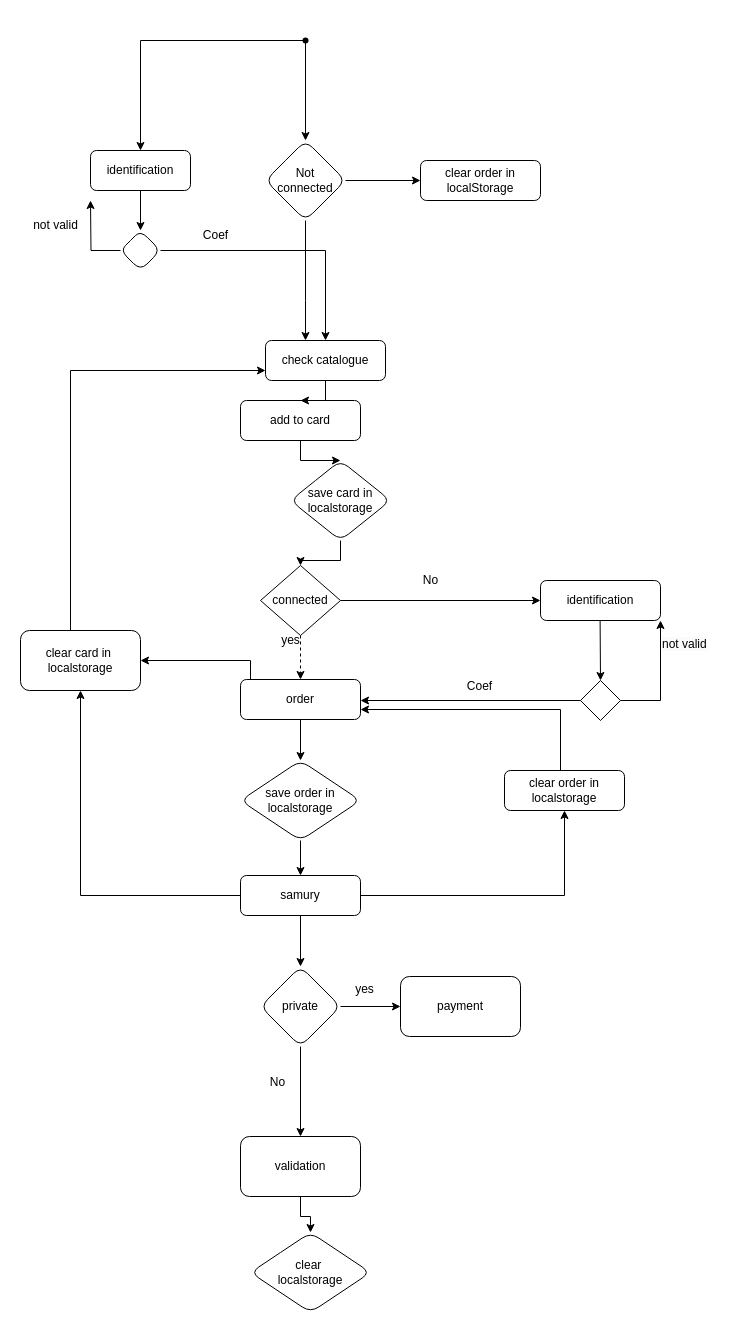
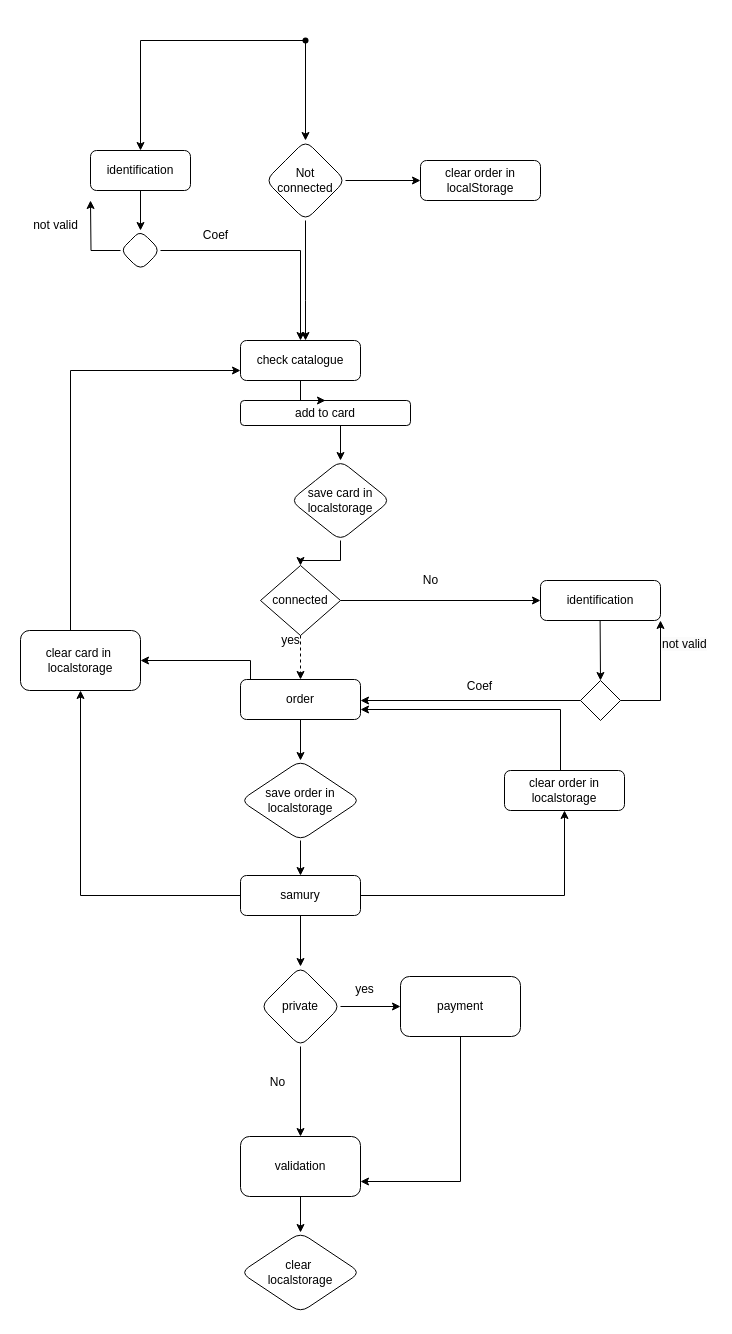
  <mxCell id="0" />
  <mxCell id="1" parent="0" />
  <mxCell id="2" value="clear order in localStorage" style="rounded=1;whiteSpace=wrap;html=1;fontSize=12;glass=0;strokeWidth=1;shadow=0;" parent="1" vertex="1"><mxGeometry x="420" y="160" width="120" height="40" as="geometry" /></mxCell>
  <mxCell id="3" style="edgeStyle=orthogonalEdgeStyle;rounded=0;orthogonalLoop=1;jettySize=auto;html=1;exitX=0.5;exitY=1;exitDx=0;exitDy=0;entryX=0.5;entryY=0;entryDx=0;entryDy=0;" edge="1" parent="1" source="4" target="53"><mxGeometry relative="1" as="geometry" /></mxCell>
- <mxCell id="4" value="add to card" style="rounded=1;whiteSpace=wrap;html=1;fontSize=12;glass=0;strokeWidth=1;shadow=0;" parent="1" vertex="1"><mxGeometry x="240" y="400" width="120" height="40" as="geometry" /></mxCell>
+ <mxCell id="4" value="add to card" style="rounded=1;whiteSpace=wrap;html=1;fontSize=12;glass=0;strokeWidth=1;shadow=0;" parent="1" vertex="1"><mxGeometry x="240" y="400" width="170" height="25" as="geometry" /></mxCell>
  <mxCell id="5" style="edgeStyle=orthogonalEdgeStyle;rounded=0;orthogonalLoop=1;jettySize=auto;html=1;entryX=0.5;entryY=0;entryDx=0;entryDy=0;" edge="1" parent="1" source="7" target="47"><mxGeometry relative="1" as="geometry" /></mxCell>
  <mxCell id="6" style="edgeStyle=orthogonalEdgeStyle;rounded=0;orthogonalLoop=1;jettySize=auto;html=1;" edge="1" parent="1" source="7" target="15"><mxGeometry relative="1" as="geometry" /></mxCell>
  <mxCell id="7" value="" style="shape=waypoint;sketch=0;size=6;pointerEvents=1;points=[];fillColor=default;resizable=0;rotatable=0;perimeter=centerPerimeter;snapToPoint=1;rounded=1;glass=0;strokeWidth=1;shadow=0;" vertex="1" parent="1"><mxGeometry x="285" y="20" width="40" height="40" as="geometry" /></mxCell>
  <mxCell id="8" value="" style="edgeStyle=orthogonalEdgeStyle;rounded=0;orthogonalLoop=1;jettySize=auto;html=1;" edge="1" parent="1" source="10" target="49"><mxGeometry x="-0.856" y="-39" relative="1" as="geometry"><Array as="points"><mxPoint x="250" y="660" /></Array><mxPoint as="offset" /></mxGeometry></mxCell>
  <mxCell id="9" style="edgeStyle=orthogonalEdgeStyle;rounded=0;orthogonalLoop=1;jettySize=auto;html=1;entryX=0.5;entryY=0;entryDx=0;entryDy=0;" edge="1" parent="1" source="10" target="55"><mxGeometry relative="1" as="geometry" /></mxCell>
  <mxCell id="10" value="order" style="rounded=1;whiteSpace=wrap;html=1;fontSize=12;glass=0;strokeWidth=1;shadow=0;" vertex="1" parent="1"><mxGeometry x="240" y="679" width="120" height="40" as="geometry" /></mxCell>
  <mxCell id="11" style="edgeStyle=orthogonalEdgeStyle;rounded=0;orthogonalLoop=1;jettySize=auto;html=1;entryX=0;entryY=0.5;entryDx=0;entryDy=0;" edge="1" parent="1" source="13" target="22"><mxGeometry relative="1" as="geometry"><mxPoint x="460" y="585" as="targetPoint" /></mxGeometry></mxCell>
  <mxCell id="12" style="edgeStyle=orthogonalEdgeStyle;rounded=0;orthogonalLoop=1;jettySize=auto;html=1;entryX=0.5;entryY=0;entryDx=0;entryDy=0;dashed=1;" edge="1" parent="1" source="13" target="10"><mxGeometry relative="1" as="geometry" /></mxCell>
  <mxCell id="13" value="connected" style="rhombus;whiteSpace=wrap;html=1;" vertex="1" parent="1"><mxGeometry x="260" y="565" width="80" height="70" as="geometry" /></mxCell>
  <mxCell id="14" style="edgeStyle=orthogonalEdgeStyle;rounded=0;orthogonalLoop=1;jettySize=auto;html=1;" edge="1" parent="1" source="15" target="18"><mxGeometry relative="1" as="geometry"><mxPoint x="140" y="250" as="targetPoint" /></mxGeometry></mxCell>
  <mxCell id="15" value="identification" style="whiteSpace=wrap;html=1;sketch=0;rounded=1;glass=0;strokeWidth=1;shadow=0;" vertex="1" parent="1"><mxGeometry x="90" y="150" width="100" height="40" as="geometry" /></mxCell>
  <mxCell id="16" style="edgeStyle=orthogonalEdgeStyle;rounded=0;orthogonalLoop=1;jettySize=auto;html=1;" edge="1" parent="1" source="18"><mxGeometry relative="1" as="geometry"><mxPoint x="90" y="200" as="targetPoint" /></mxGeometry></mxCell>
  <mxCell id="17" style="edgeStyle=orthogonalEdgeStyle;rounded=0;orthogonalLoop=1;jettySize=auto;html=1;entryX=0.5;entryY=0;entryDx=0;entryDy=0;" edge="1" parent="1" source="18" target="43"><mxGeometry relative="1" as="geometry" /></mxCell>
  <mxCell id="18" value="" style="rhombus;whiteSpace=wrap;html=1;sketch=0;rounded=1;glass=0;strokeWidth=1;shadow=0;" vertex="1" parent="1"><mxGeometry x="120" y="230" width="40" height="40" as="geometry" /></mxCell>
  <mxCell id="19" value="not valid" style="text;html=1;align=center;verticalAlign=middle;resizable=0;points=[];autosize=1;strokeColor=none;fillColor=none;" vertex="1" parent="1"><mxGeometry x="20" y="210" width="70" height="30" as="geometry" /></mxCell>
  <mxCell id="20" value="Coef" style="text;html=1;align=center;verticalAlign=middle;resizable=0;points=[];autosize=1;strokeColor=none;fillColor=none;" vertex="1" parent="1"><mxGeometry x="190" y="220" width="50" height="30" as="geometry" /></mxCell>
  <mxCell id="21" style="edgeStyle=orthogonalEdgeStyle;rounded=0;orthogonalLoop=1;jettySize=auto;html=1;entryX=0.5;entryY=0;entryDx=0;entryDy=0;" edge="1" parent="1" target="26"><mxGeometry relative="1" as="geometry"><mxPoint x="599.5" y="605" as="sourcePoint" /><mxPoint x="599.5" y="650" as="targetPoint" /></mxGeometry></mxCell>
  <mxCell id="22" value="identification" style="rounded=1;whiteSpace=wrap;html=1;fontSize=12;glass=0;strokeWidth=1;shadow=0;" vertex="1" parent="1"><mxGeometry x="540" y="580" width="120" height="40" as="geometry" /></mxCell>
  <mxCell id="23" value="No" style="text;html=1;align=center;verticalAlign=middle;resizable=0;points=[];autosize=1;strokeColor=none;fillColor=none;" vertex="1" parent="1"><mxGeometry x="410" y="565" width="40" height="30" as="geometry" /></mxCell>
  <mxCell id="24" style="edgeStyle=orthogonalEdgeStyle;rounded=0;orthogonalLoop=1;jettySize=auto;html=1;entryX=1;entryY=1;entryDx=0;entryDy=0;" edge="1" parent="1" source="26" target="22"><mxGeometry x="1" y="20" relative="1" as="geometry"><mxPoint x="660" y="640" as="targetPoint" /><Array as="points"><mxPoint x="660" y="700" /></Array><mxPoint x="20" y="-20" as="offset" /></mxGeometry></mxCell>
  <mxCell id="25" style="edgeStyle=orthogonalEdgeStyle;rounded=0;orthogonalLoop=1;jettySize=auto;html=1;" edge="1" parent="1" source="26"><mxGeometry relative="1" as="geometry"><mxPoint x="360" y="700" as="targetPoint" /><Array as="points"><mxPoint x="360" y="700" /><mxPoint x="360" y="700" /></Array></mxGeometry></mxCell>
  <mxCell id="26" value="" style="rhombus;whiteSpace=wrap;html=1;" vertex="1" parent="1"><mxGeometry x="580" y="680" width="40" height="40" as="geometry" /></mxCell>
  <mxCell id="27" value="&lt;span style=&quot;color: rgb(0, 0, 0); font-family: Helvetica; font-size: 12px; font-style: normal; font-variant-ligatures: normal; font-variant-caps: normal; font-weight: 400; letter-spacing: normal; orphans: 2; text-align: center; text-indent: 0px; text-transform: none; widows: 2; word-spacing: 0px; -webkit-text-stroke-width: 0px; background-color: rgb(251, 251, 251); text-decoration-thickness: initial; text-decoration-style: initial; text-decoration-color: initial; float: none; display: inline !important;&quot;&gt;not valid&lt;/span&gt;" style="text;whiteSpace=wrap;html=1;" vertex="1" parent="1"><mxGeometry x="660" y="630" width="50" height="30" as="geometry" /></mxCell>
  <mxCell id="28" value="Coef" style="text;html=1;align=center;verticalAlign=middle;resizable=0;points=[];autosize=1;strokeColor=none;fillColor=none;" vertex="1" parent="1"><mxGeometry x="454" y="671" width="50" height="30" as="geometry" /></mxCell>
  <mxCell id="29" style="edgeStyle=orthogonalEdgeStyle;rounded=0;orthogonalLoop=1;jettySize=auto;html=1;entryX=0.5;entryY=0;entryDx=0;entryDy=0;" edge="1" parent="1" source="32" target="35"><mxGeometry relative="1" as="geometry" /></mxCell>
  <mxCell id="30" style="edgeStyle=orthogonalEdgeStyle;rounded=0;orthogonalLoop=1;jettySize=auto;html=1;entryX=0.5;entryY=1;entryDx=0;entryDy=0;" edge="1" parent="1" source="32" target="49"><mxGeometry x="0.013" y="70" relative="1" as="geometry"><mxPoint as="offset" /></mxGeometry></mxCell>
  <mxCell id="31" style="edgeStyle=orthogonalEdgeStyle;rounded=0;orthogonalLoop=1;jettySize=auto;html=1;" edge="1" parent="1" source="32" target="51"><mxGeometry relative="1" as="geometry" /></mxCell>
  <mxCell id="32" value="samury" style="rounded=1;whiteSpace=wrap;html=1;fontSize=12;glass=0;strokeWidth=1;shadow=0;" vertex="1" parent="1"><mxGeometry x="240" y="875" width="120" height="40" as="geometry" /></mxCell>
  <mxCell id="33" value="" style="edgeStyle=orthogonalEdgeStyle;rounded=0;orthogonalLoop=1;jettySize=auto;html=1;" edge="1" parent="1" source="35" target="37"><mxGeometry relative="1" as="geometry" /></mxCell>
  <mxCell id="34" value="" style="edgeStyle=orthogonalEdgeStyle;rounded=0;orthogonalLoop=1;jettySize=auto;html=1;" edge="1" parent="1" source="35" target="39"><mxGeometry relative="1" as="geometry" /></mxCell>
  <mxCell id="35" value="private" style="rhombus;whiteSpace=wrap;html=1;rounded=1;glass=0;strokeWidth=1;shadow=0;" vertex="1" parent="1"><mxGeometry x="260" y="966" width="80" height="80" as="geometry" /></mxCell>
+ <mxCell id="36" style="edgeStyle=orthogonalEdgeStyle;rounded=0;orthogonalLoop=1;jettySize=auto;html=1;entryX=1;entryY=0.75;entryDx=0;entryDy=0;" edge="1" parent="1" source="37" target="39"><mxGeometry relative="1" as="geometry"><Array as="points"><mxPoint x="460" y="1181" /></Array></mxGeometry></mxCell>
  <mxCell id="37" value="payment" style="whiteSpace=wrap;html=1;rounded=1;glass=0;strokeWidth=1;shadow=0;" vertex="1" parent="1"><mxGeometry x="400" y="976" width="120" height="60" as="geometry" /></mxCell>
  <mxCell id="38" value="" style="edgeStyle=orthogonalEdgeStyle;rounded=0;orthogonalLoop=1;jettySize=auto;html=1;" edge="1" parent="1" source="39" target="56"><mxGeometry relative="1" as="geometry" /></mxCell>
  <mxCell id="39" value="validation" style="whiteSpace=wrap;html=1;rounded=1;glass=0;strokeWidth=1;shadow=0;" vertex="1" parent="1"><mxGeometry x="240" y="1136" width="120" height="60" as="geometry" /></mxCell>
  <mxCell id="40" value="yes" style="text;html=1;align=center;verticalAlign=middle;resizable=0;points=[];autosize=1;strokeColor=none;fillColor=none;" vertex="1" parent="1"><mxGeometry x="344" y="974" width="40" height="30" as="geometry" /></mxCell>
  <mxCell id="41" value="No" style="text;html=1;align=center;verticalAlign=middle;resizable=0;points=[];autosize=1;strokeColor=none;fillColor=none;" vertex="1" parent="1"><mxGeometry x="257" y="1067" width="40" height="30" as="geometry" /></mxCell>
  <mxCell id="42" style="edgeStyle=orthogonalEdgeStyle;rounded=0;orthogonalLoop=1;jettySize=auto;html=1;entryX=0.5;entryY=0;entryDx=0;entryDy=0;" edge="1" parent="1" source="43" target="4"><mxGeometry relative="1" as="geometry" /></mxCell>
- <mxCell id="43" value="check catalogue" style="rounded=1;whiteSpace=wrap;html=1;fontSize=12;glass=0;strokeWidth=1;shadow=0;" parent="1" vertex="1"><mxGeometry x="265" y="340" width="120" height="40" as="geometry" /></mxCell>
+ <mxCell id="43" value="check catalogue" style="rounded=1;whiteSpace=wrap;html=1;fontSize=12;glass=0;strokeWidth=1;shadow=0;" parent="1" vertex="1"><mxGeometry x="240" y="340" width="120" height="40" as="geometry" /></mxCell>
  <mxCell id="44" value="yes" style="text;html=1;align=center;verticalAlign=middle;resizable=0;points=[];autosize=1;strokeColor=none;fillColor=none;" vertex="1" parent="1"><mxGeometry x="270" y="625" width="40" height="30" as="geometry" /></mxCell>
  <mxCell id="45" style="edgeStyle=orthogonalEdgeStyle;rounded=0;orthogonalLoop=1;jettySize=auto;html=1;" edge="1" parent="1" source="47" target="43"><mxGeometry relative="1" as="geometry"><Array as="points"><mxPoint x="305" y="300" /><mxPoint x="305" y="300" /></Array></mxGeometry></mxCell>
  <mxCell id="46" style="edgeStyle=orthogonalEdgeStyle;rounded=0;orthogonalLoop=1;jettySize=auto;html=1;" edge="1" parent="1" source="47" target="2"><mxGeometry relative="1" as="geometry" /></mxCell>
  <mxCell id="47" value="Not&lt;br&gt;connected" style="rhombus;whiteSpace=wrap;html=1;sketch=0;rounded=1;glass=0;strokeWidth=1;shadow=0;" vertex="1" parent="1"><mxGeometry x="265" y="140" width="80" height="80" as="geometry" /></mxCell>
  <mxCell id="48" style="edgeStyle=orthogonalEdgeStyle;rounded=0;orthogonalLoop=1;jettySize=auto;html=1;entryX=0;entryY=0.75;entryDx=0;entryDy=0;" edge="1" parent="1" source="49" target="43"><mxGeometry relative="1" as="geometry"><Array as="points"><mxPoint x="70" y="370" /></Array></mxGeometry></mxCell>
  <mxCell id="49" value="clear card in&amp;nbsp;&lt;br&gt;localstorage" style="whiteSpace=wrap;html=1;rounded=1;glass=0;strokeWidth=1;shadow=0;" vertex="1" parent="1"><mxGeometry x="20" y="630" width="120" height="60" as="geometry" /></mxCell>
  <mxCell id="50" style="edgeStyle=orthogonalEdgeStyle;rounded=0;orthogonalLoop=1;jettySize=auto;html=1;entryX=1;entryY=0.75;entryDx=0;entryDy=0;" edge="1" parent="1" source="51" target="10"><mxGeometry relative="1" as="geometry"><Array as="points"><mxPoint x="560" y="709" /></Array></mxGeometry></mxCell>
  <mxCell id="51" value="clear order in&lt;br&gt;localstorage" style="rounded=1;whiteSpace=wrap;html=1;fontSize=12;glass=0;strokeWidth=1;shadow=0;" vertex="1" parent="1"><mxGeometry x="504" y="770" width="120" height="40" as="geometry" /></mxCell>
  <mxCell id="52" style="edgeStyle=orthogonalEdgeStyle;rounded=0;orthogonalLoop=1;jettySize=auto;html=1;entryX=0.5;entryY=0;entryDx=0;entryDy=0;" edge="1" parent="1" source="53" target="13"><mxGeometry relative="1" as="geometry" /></mxCell>
  <mxCell id="53" value="save card in localstorage" style="rhombus;whiteSpace=wrap;html=1;rounded=1;glass=0;strokeWidth=1;shadow=0;" vertex="1" parent="1"><mxGeometry x="290" y="460" width="100" height="80" as="geometry" /></mxCell>
  <mxCell id="54" style="edgeStyle=orthogonalEdgeStyle;rounded=0;orthogonalLoop=1;jettySize=auto;html=1;exitX=0.5;exitY=1;exitDx=0;exitDy=0;entryX=0.5;entryY=0;entryDx=0;entryDy=0;" edge="1" parent="1" source="55" target="32"><mxGeometry relative="1" as="geometry" /></mxCell>
  <mxCell id="55" value="save order in localstorage" style="rhombus;whiteSpace=wrap;html=1;rounded=1;glass=0;strokeWidth=1;shadow=0;" vertex="1" parent="1"><mxGeometry x="240" y="760" width="120" height="80" as="geometry" /></mxCell>
- <mxCell id="56" value="clear&amp;nbsp;&lt;br&gt;localstorage" style="rhombus;whiteSpace=wrap;html=1;rounded=1;glass=0;strokeWidth=1;shadow=0;" vertex="1" parent="1"><mxGeometry x="250" y="1232" width="120" height="80" as="geometry" /></mxCell>
+ <mxCell id="56" value="clear&amp;nbsp;&lt;br&gt;localstorage" style="rhombus;whiteSpace=wrap;html=1;rounded=1;glass=0;strokeWidth=1;shadow=0;" vertex="1" parent="1"><mxGeometry x="240" y="1232" width="120" height="80" as="geometry" /></mxCell>
